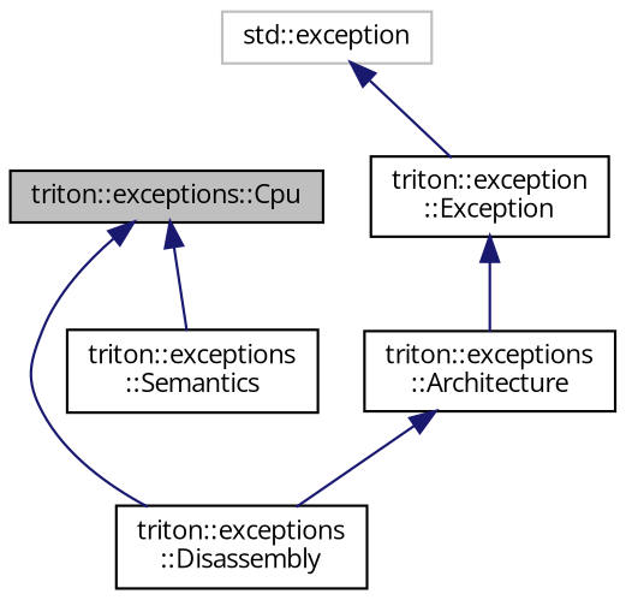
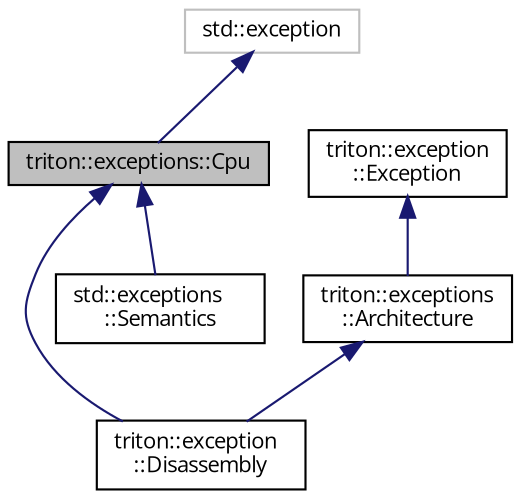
  digraph {
    fontname="Open Sans"
    node [color=black fillcolor=white fontname="Open Sans" fontsize=10 shape=record style=filled]
    edge [color=midnightblue dir=back fontname="Open Sans" fontsize=10 labelfontname=Helvetica labelfontsize=10 style=solid]
    n1 [fillcolor=grey75 fontcolor=black height=0.2 label="triton::exceptions::Cpu" width=0.4]
-   n2 [height=0.2 label="triton::exceptions\l::Disassembly" width=0.4]
-   n3 [height=0.2 label="triton::exceptions\l::Semantics" width=0.4]
+   n2 [height=0.2 label="triton::exception\l::Disassembly" width=0.4]
+   n3 [height=0.2 label="std::exceptions\l::Semantics" width=0.4]
    n4 [height=0.2 label="triton::exceptions\l::Architecture" width=0.4]
    n5 [height=0.2 label="triton::exception\l::Exception" width=0.4]
    n6 [color=grey75 height=0.2 label="std::exception" width=0.4]
    n1 -> n2
    n1 -> n3
    n4 -> n2
    n5 -> n4
-   n6 -> n5
+   n6 -> n1
  }
